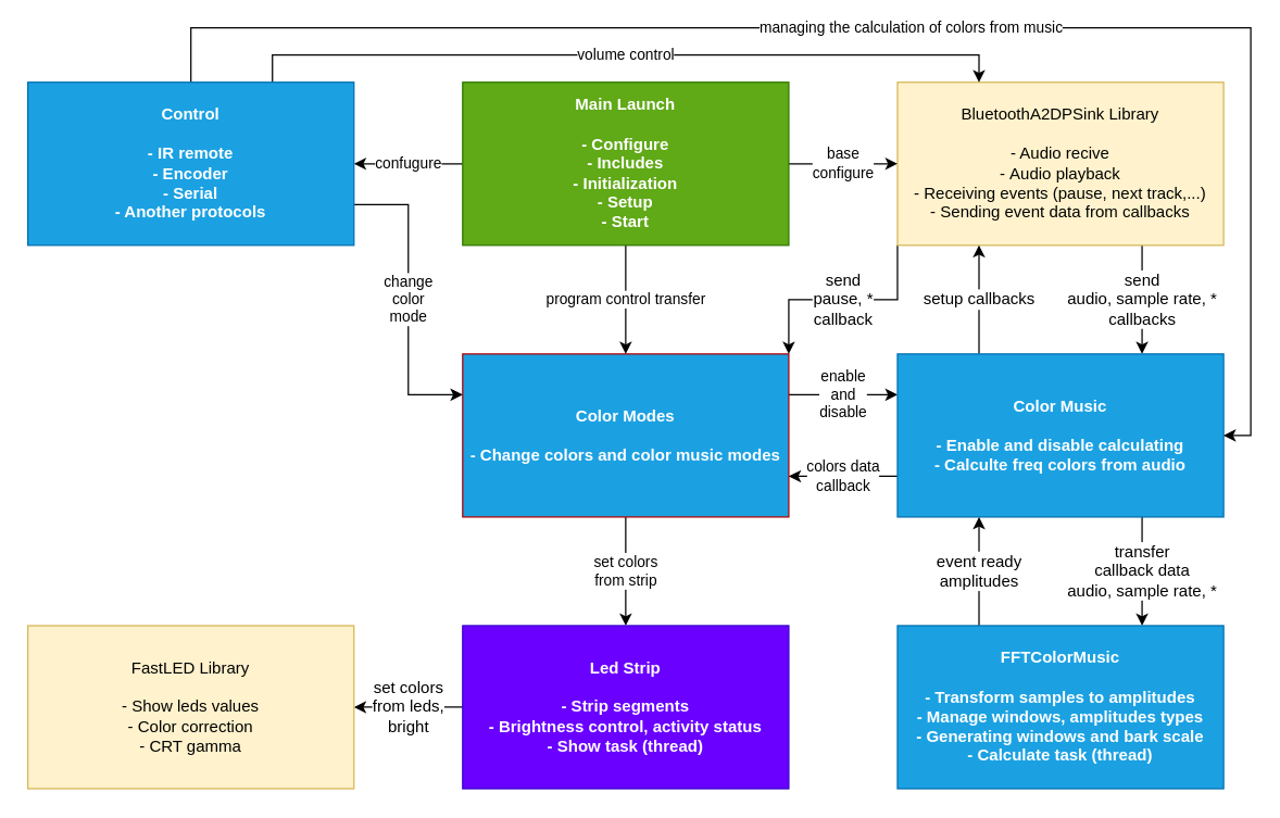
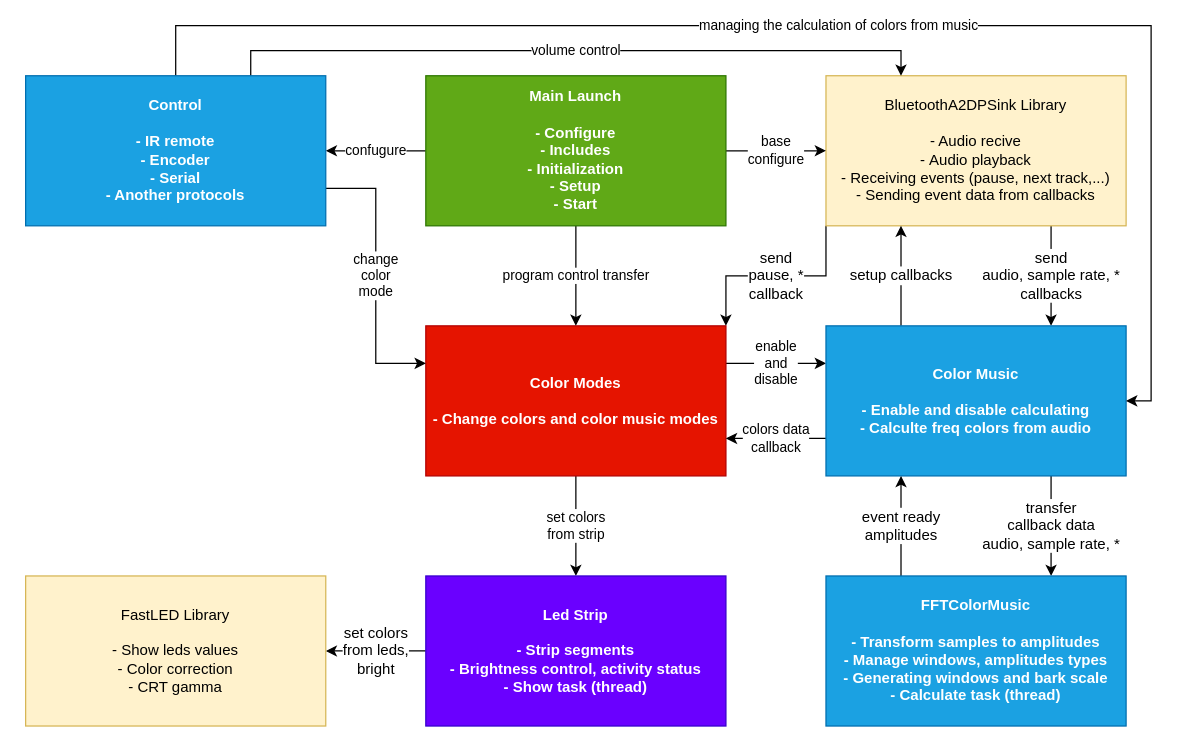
  <mxCell id="0" />
  <mxCell id="1" parent="0" />
  <mxCell id="2" value="enable&lt;br&gt;and&lt;br&gt;disable" style="edgeStyle=orthogonalEdgeStyle;rounded=0;orthogonalLoop=1;jettySize=auto;html=1;exitX=1;exitY=0.25;exitDx=0;exitDy=0;entryX=0;entryY=0.25;entryDx=0;entryDy=0;" edge="1" parent="1" source="4" target="11"><mxGeometry relative="1" as="geometry" /></mxCell>
  <mxCell id="3" value="set colors&lt;br&gt;from strip" style="edgeStyle=orthogonalEdgeStyle;rounded=0;orthogonalLoop=1;jettySize=auto;html=1;exitX=0.5;exitY=1;exitDx=0;exitDy=0;entryX=0.5;entryY=0;entryDx=0;entryDy=0;" edge="1" parent="1" source="4" target="15"><mxGeometry relative="1" as="geometry" /></mxCell>
- <mxCell id="4" value="Color Modes&lt;br&gt;&lt;br&gt;- Change colors and color music modes" style="rounded=0;whiteSpace=wrap;html=1;fillColor=#1ba1e2;strokeColor=#B20000;fontStyle=1;fontColor=#ffffff;" vertex="1" parent="1"><mxGeometry x="340" y="260" width="240" height="120" as="geometry" /></mxCell>
+ <mxCell id="4" value="Color Modes&lt;br&gt;&lt;br&gt;- Change colors and color music modes" style="rounded=0;whiteSpace=wrap;html=1;fillColor=#e51400;strokeColor=#B20000;fontStyle=1;fontColor=#ffffff;" vertex="1" parent="1"><mxGeometry x="340" y="260" width="240" height="120" as="geometry" /></mxCell>
  <mxCell id="5" value="send&lt;br&gt;audio, sample rate, *&lt;br&gt;callbacks" style="edgeStyle=orthogonalEdgeStyle;rounded=0;orthogonalLoop=1;jettySize=auto;html=1;exitX=0.75;exitY=1;exitDx=0;exitDy=0;entryX=0.75;entryY=0;entryDx=0;entryDy=0;fontSize=12;" edge="1" parent="1" source="7" target="11"><mxGeometry relative="1" as="geometry" /></mxCell>
  <mxCell id="6" value="send&lt;br&gt;pause, *&lt;br&gt;callback" style="edgeStyle=orthogonalEdgeStyle;rounded=0;orthogonalLoop=1;jettySize=auto;html=1;exitX=0;exitY=1;exitDx=0;exitDy=0;entryX=1;entryY=0;entryDx=0;entryDy=0;fontSize=12;" edge="1" parent="1" source="7" target="4"><mxGeometry relative="1" as="geometry" /></mxCell>
  <mxCell id="7" value="BluetoothA2DPSink Library&lt;br&gt;&lt;br&gt;- Audio recive&lt;br&gt;-&amp;nbsp;Audio playback&lt;br&gt;-&amp;nbsp;Receiving events (pause, next track,...)&lt;br&gt;- S&lt;span style=&quot;background-color: initial;&quot;&gt;ending event data from callbacks&lt;/span&gt;" style="rounded=0;whiteSpace=wrap;html=1;fillColor=#fff2cc;strokeColor=#d6b656;" vertex="1" parent="1"><mxGeometry x="660" y="60" width="240" height="120" as="geometry" /></mxCell>
  <mxCell id="8" value="colors data&lt;br&gt;callback" style="edgeStyle=orthogonalEdgeStyle;rounded=0;orthogonalLoop=1;jettySize=auto;html=1;exitX=0;exitY=0.75;exitDx=0;exitDy=0;entryX=1;entryY=0.75;entryDx=0;entryDy=0;" edge="1" parent="1" source="11" target="4"><mxGeometry relative="1" as="geometry" /></mxCell>
  <mxCell id="9" value="setup callbacks" style="edgeStyle=orthogonalEdgeStyle;rounded=0;orthogonalLoop=1;jettySize=auto;html=1;exitX=0.25;exitY=0;exitDx=0;exitDy=0;entryX=0.25;entryY=1;entryDx=0;entryDy=0;fontSize=12;" edge="1" parent="1" source="11" target="7"><mxGeometry relative="1" as="geometry" /></mxCell>
  <mxCell id="10" value="transfer&lt;br&gt;callback data&lt;br&gt;audio, sample rate, *" style="edgeStyle=orthogonalEdgeStyle;rounded=0;orthogonalLoop=1;jettySize=auto;html=1;exitX=0.75;exitY=1;exitDx=0;exitDy=0;entryX=0.75;entryY=0;entryDx=0;entryDy=0;fontSize=12;" edge="1" parent="1" source="11" target="13"><mxGeometry relative="1" as="geometry" /></mxCell>
  <mxCell id="11" value="Color Music&lt;br&gt;&lt;br&gt;- Enable and disable calculating&lt;br&gt;- Calculte freq colors from audio" style="rounded=0;whiteSpace=wrap;html=1;fillColor=#1ba1e2;strokeColor=#006EAF;fontStyle=1;fontColor=#ffffff;" vertex="1" parent="1"><mxGeometry x="660" y="260" width="240" height="120" as="geometry" /></mxCell>
  <mxCell id="12" value="event ready&lt;br&gt;amplitudes" style="edgeStyle=orthogonalEdgeStyle;rounded=0;orthogonalLoop=1;jettySize=auto;html=1;exitX=0.25;exitY=0;exitDx=0;exitDy=0;entryX=0.25;entryY=1;entryDx=0;entryDy=0;fontSize=12;" edge="1" parent="1" source="13" target="11"><mxGeometry relative="1" as="geometry" /></mxCell>
  <mxCell id="13" value="FFTColorMusic&lt;br&gt;&lt;br&gt;- Transform samples to amplitudes&lt;br&gt;- Manage windows, amplitudes types&lt;br&gt;- Generating windows and bark scale&lt;br&gt;- Calculate task (thread)" style="rounded=0;whiteSpace=wrap;html=1;fillColor=#1ba1e2;strokeColor=#006EAF;fontStyle=1;fontColor=#ffffff;" vertex="1" parent="1"><mxGeometry x="660" y="460" width="240" height="120" as="geometry" /></mxCell>
  <mxCell id="14" value="set colors&lt;br&gt;from leds,&lt;br&gt;bright" style="edgeStyle=orthogonalEdgeStyle;rounded=0;orthogonalLoop=1;jettySize=auto;html=1;exitX=0;exitY=0.5;exitDx=0;exitDy=0;entryX=1;entryY=0.5;entryDx=0;entryDy=0;fontSize=12;" edge="1" parent="1" source="15" target="16"><mxGeometry relative="1" as="geometry" /></mxCell>
  <mxCell id="15" value="Led Strip&lt;br&gt;&lt;br&gt;- Strip segments&lt;br&gt;- Brightness control, activity status&lt;br&gt;- Show task (thread)" style="rounded=0;whiteSpace=wrap;html=1;fillColor=#6a00ff;strokeColor=#3700CC;fontStyle=1;fontColor=#ffffff;" vertex="1" parent="1"><mxGeometry x="340" y="460" width="240" height="120" as="geometry" /></mxCell>
  <mxCell id="16" value="FastLED Library&lt;br&gt;&lt;br&gt;- Show leds values&lt;br&gt;- Color correction&lt;br&gt;- CRT gamma" style="rounded=0;whiteSpace=wrap;html=1;fillColor=#fff2cc;strokeColor=#d6b656;" vertex="1" parent="1"><mxGeometry x="20" y="460" width="240" height="120" as="geometry" /></mxCell>
  <mxCell id="17" value="base&lt;br&gt;configure" style="edgeStyle=orthogonalEdgeStyle;rounded=0;orthogonalLoop=1;jettySize=auto;html=1;exitX=1;exitY=0.5;exitDx=0;exitDy=0;entryX=0;entryY=0.5;entryDx=0;entryDy=0;" edge="1" parent="1" source="20" target="7"><mxGeometry relative="1" as="geometry" /></mxCell>
  <mxCell id="18" value="program control transfer" style="edgeStyle=orthogonalEdgeStyle;rounded=0;orthogonalLoop=1;jettySize=auto;html=1;exitX=0.5;exitY=1;exitDx=0;exitDy=0;entryX=0.5;entryY=0;entryDx=0;entryDy=0;" edge="1" parent="1" source="20" target="4"><mxGeometry relative="1" as="geometry" /></mxCell>
  <mxCell id="19" value="confugure" style="edgeStyle=orthogonalEdgeStyle;rounded=0;orthogonalLoop=1;jettySize=auto;html=1;exitX=0;exitY=0.5;exitDx=0;exitDy=0;entryX=1;entryY=0.5;entryDx=0;entryDy=0;" edge="1" parent="1" source="20" target="24"><mxGeometry relative="1" as="geometry" /></mxCell>
  <mxCell id="20" value="&lt;div style=&quot;&quot;&gt;&lt;font style=&quot;font-size: 12px;&quot;&gt;Main Launch&lt;br&gt;&lt;br&gt;- Configure&lt;/font&gt;&lt;/div&gt;&lt;div style=&quot;&quot;&gt;&lt;font style=&quot;font-size: 12px;&quot;&gt;- Includes&lt;br&gt;- Initialization&lt;/font&gt;&lt;/div&gt;&lt;div style=&quot;&quot;&gt;&lt;font style=&quot;font-size: 12px;&quot;&gt;- Setup&lt;/font&gt;&lt;/div&gt;&lt;div style=&quot;&quot;&gt;&lt;font style=&quot;font-size: 12px;&quot;&gt;- Start&lt;/font&gt;&lt;/div&gt;" style="rounded=0;whiteSpace=wrap;html=1;fillColor=#60a917;strokeColor=#2D7600;fontStyle=1;fontColor=#ffffff;" vertex="1" parent="1"><mxGeometry x="340" y="60" width="240" height="120" as="geometry" /></mxCell>
  <mxCell id="21" value="change&lt;br&gt;color&lt;br&gt;mode" style="edgeStyle=orthogonalEdgeStyle;rounded=0;orthogonalLoop=1;jettySize=auto;html=1;exitX=1;exitY=0.75;exitDx=0;exitDy=0;entryX=0;entryY=0.25;entryDx=0;entryDy=0;" edge="1" parent="1" source="24" target="4"><mxGeometry relative="1" as="geometry" /></mxCell>
  <mxCell id="22" value="volume control" style="edgeStyle=orthogonalEdgeStyle;rounded=0;orthogonalLoop=1;jettySize=auto;html=1;exitX=0.75;exitY=0;exitDx=0;exitDy=0;entryX=0.25;entryY=0;entryDx=0;entryDy=0;" edge="1" parent="1" source="24" target="7"><mxGeometry relative="1" as="geometry"><Array as="points"><mxPoint x="200" y="40" /><mxPoint x="720" y="40" /></Array></mxGeometry></mxCell>
  <mxCell id="23" value="managing the calculation of colors from music" style="edgeStyle=orthogonalEdgeStyle;rounded=0;orthogonalLoop=1;jettySize=auto;html=1;exitX=0.5;exitY=0;exitDx=0;exitDy=0;entryX=1;entryY=0.5;entryDx=0;entryDy=0;" edge="1" parent="1" source="24" target="11"><mxGeometry relative="1" as="geometry"><Array as="points"><mxPoint x="140" y="20" /><mxPoint x="920" y="20" /><mxPoint x="920" y="320" /></Array></mxGeometry></mxCell>
  <mxCell id="24" value="Control&lt;br&gt;&lt;br&gt;- IR remote&lt;br&gt;- Encoder&lt;br&gt;- Serial&lt;br&gt;- Another protocols" style="rounded=0;whiteSpace=wrap;html=1;fontStyle=1;fillColor=#1ba1e2;fontColor=#ffffff;strokeColor=#006EAF;" vertex="1" parent="1"><mxGeometry x="20" y="60" width="240" height="120" as="geometry" /></mxCell>
